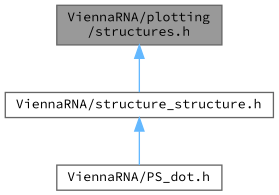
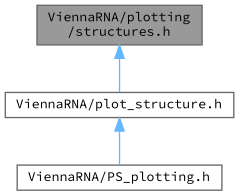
  digraph {
    fontname="Source Code Pro"
    node [color=grey40 fillcolor=white fontname="Source Code Pro" fontsize=10 shape=box style=filled]
    edge [color=steelblue1 dir=back fontname="Source Code Pro" fontsize=10 labelfontname=Helvetica labelfontsize=10 style=solid]
    n1 [color=gray40 fillcolor=grey60 fontcolor=black height=0.2 label="ViennaRNA/plotting\l/structures.h" width=0.4]
-   n2 [height=0.2 label="ViennaRNA/structure_structure.h" width=0.4]
-   n3 [height=0.2 label="ViennaRNA/PS_dot.h" width=0.4]
+   n2 [height=0.2 label="ViennaRNA/plot_structure.h" width=0.4]
+   n3 [height=0.2 label="ViennaRNA/PS_plotting.h" width=0.4]
    n1 -> n2
    n2 -> n3
  }
